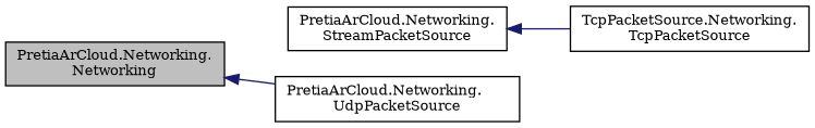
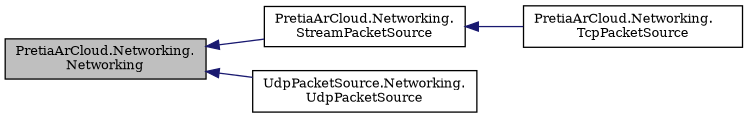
  digraph {
    fontname="DejaVu Serif"
    rankdir=LR
    node [color=black fillcolor=white fontname="DejaVu Serif" fontsize=10 shape=record style=filled]
    edge [color=midnightblue dir=back fontname="DejaVu Serif" fontsize=10 labelfontname=Helvetica labelfontsize=10 style=solid]
    n1 [fillcolor=grey75 fontcolor=black height=0.2 label="PretiaArCloud.Networking.\lNetworking" width=0.4]
    n2 [height=0.2 label="PretiaArCloud.Networking.\lStreamPacketSource" width=0.4]
-   n3 [height=0.2 label="PretiaArCloud.Networking.\lUdpPacketSource" width=0.4]
-   n4 [height=0.2 label="TcpPacketSource.Networking.\lTcpPacketSource" width=0.4]
+   n3 [height=0.2 label="UdpPacketSource.Networking.\lUdpPacketSource" width=0.4]
+   n4 [height=0.2 label="PretiaArCloud.Networking.\lTcpPacketSource" width=0.4]
+   n1 -> n2
    n1 -> n3
    n2 -> n4
  }
